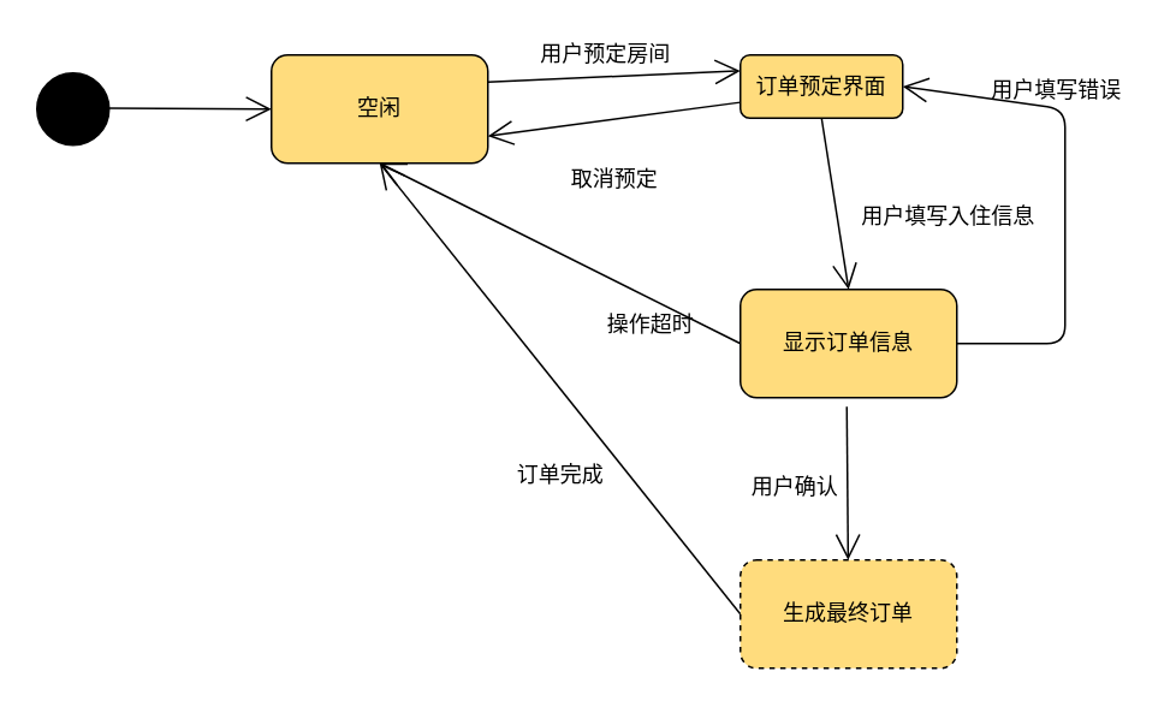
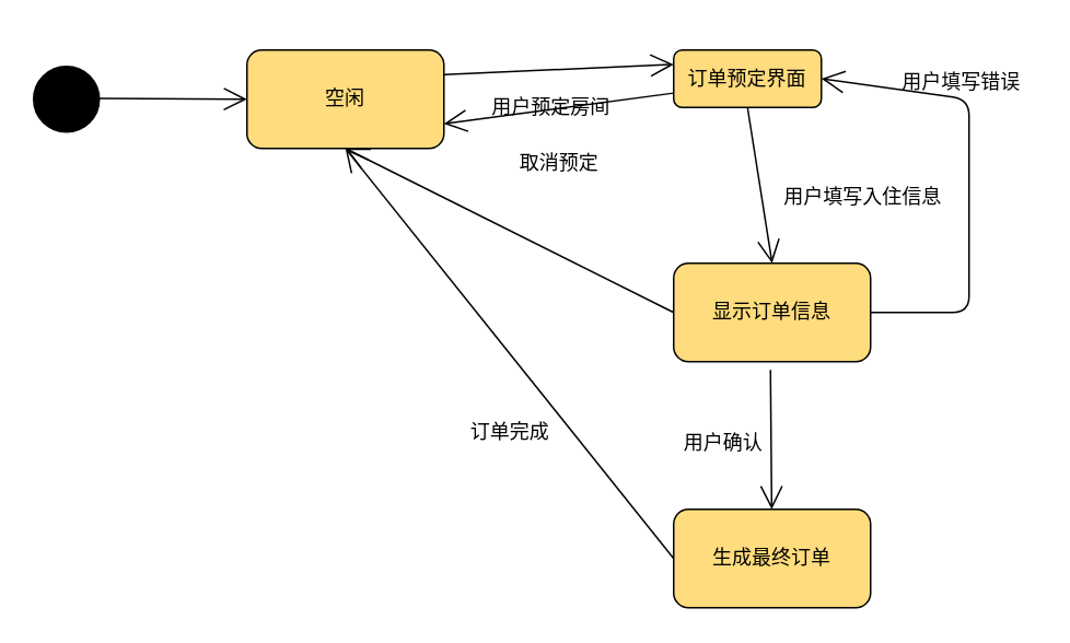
  <mxCell id="0" />
  <mxCell id="1" parent="0" />
  <mxCell id="2" value="" style="ellipse;whiteSpace=wrap;html=1;aspect=fixed;fillColor=#000000;" parent="1" vertex="1"><mxGeometry x="20" y="40" width="40" height="40" as="geometry" /></mxCell>
  <mxCell id="3" value="空闲" style="rounded=1;whiteSpace=wrap;html=1;fillColor=#FFDC7D;" parent="1" vertex="1"><mxGeometry x="150" y="30" width="120" height="60" as="geometry" /></mxCell>
  <mxCell id="4" value="订单预定界面" style="rounded=1;whiteSpace=wrap;html=1;fillColor=#FFDC7D;" parent="1" vertex="1"><mxGeometry x="410" y="30" width="90" height="35" as="geometry" /></mxCell>
  <mxCell id="5" value="显示订单信息" style="rounded=1;whiteSpace=wrap;html=1;fillColor=#FFDC7D;" parent="1" vertex="1"><mxGeometry x="410" y="160" width="120" height="60" as="geometry" /></mxCell>
  <mxCell id="6" value="" style="endArrow=open;endFill=1;endSize=12;html=1;exitX=1;exitY=0.25;exitDx=0;exitDy=0;entryX=0;entryY=0.25;entryDx=0;entryDy=0;" parent="1" source="3" target="4" edge="1"><mxGeometry width="160" relative="1" as="geometry"><mxPoint x="280" y="49.5" as="sourcePoint" /><mxPoint x="350" y="50" as="targetPoint" /></mxGeometry></mxCell>
- <mxCell id="7" value="用户预定房间" style="text;html=1;align=center;verticalAlign=middle;resizable=0;points=[];autosize=1;" parent="1" vertex="1"><mxGeometry x="290" y="20" width="90" height="20" as="geometry" /></mxCell>
+ <mxCell id="7" value="用户预定房间" style="text;html=1;align=center;verticalAlign=middle;resizable=0;points=[];autosize=1;" parent="1" vertex="1"><mxGeometry x="290" y="55" width="90" height="20" as="geometry" /></mxCell>
  <mxCell id="8" value="" style="endArrow=open;endFill=1;endSize=12;html=1;entryX=0.5;entryY=0;entryDx=0;entryDy=0;exitX=0.5;exitY=1;exitDx=0;exitDy=0;" parent="1" source="4" target="5" edge="1"><mxGeometry width="160" relative="1" as="geometry"><mxPoint x="240" y="110" as="sourcePoint" /><mxPoint x="400" y="110" as="targetPoint" /></mxGeometry></mxCell>
  <mxCell id="9" value="" style="endArrow=open;endFill=1;endSize=12;html=1;" parent="1" target="15" edge="1"><mxGeometry width="160" relative="1" as="geometry"><mxPoint x="469" y="225" as="sourcePoint" /><mxPoint x="410" y="70" as="targetPoint" /></mxGeometry></mxCell>
  <mxCell id="10" value="用户填写入住信息" style="text;html=1;align=center;verticalAlign=middle;resizable=0;points=[];autosize=1;" parent="1" vertex="1"><mxGeometry x="470" y="110" width="110" height="20" as="geometry" /></mxCell>
  <mxCell id="11" value="用户确认" style="text;html=1;align=center;verticalAlign=middle;resizable=0;points=[];autosize=1;" parent="1" vertex="1"><mxGeometry x="410" y="260" width="60" height="20" as="geometry" /></mxCell>
  <mxCell id="12" value="" style="endArrow=open;endFill=1;endSize=12;html=1;entryX=1;entryY=0.75;entryDx=0;entryDy=0;exitX=0;exitY=0.75;exitDx=0;exitDy=0;" parent="1" source="4" target="3" edge="1"><mxGeometry width="160" relative="1" as="geometry"><mxPoint x="250" y="70" as="sourcePoint" /><mxPoint x="410" y="70" as="targetPoint" /></mxGeometry></mxCell>
  <mxCell id="13" value="取消预定" style="text;html=1;align=center;verticalAlign=middle;resizable=0;points=[];autosize=1;" parent="1" vertex="1"><mxGeometry x="310" y="89" width="60" height="20" as="geometry" /></mxCell>
  <mxCell id="14" value="" style="endArrow=open;endFill=1;endSize=12;html=1;" parent="1" edge="1"><mxGeometry width="160" relative="1" as="geometry"><mxPoint x="60" y="59.5" as="sourcePoint" /><mxPoint x="150" y="60" as="targetPoint" /></mxGeometry></mxCell>
- <mxCell id="15" value="生成最终订单" style="rounded=1;whiteSpace=wrap;html=1;fillColor=#FFDC7D;dashed=1;" parent="1" vertex="1"><mxGeometry x="410" y="310" width="120" height="60" as="geometry" /></mxCell>
+ <mxCell id="15" value="生成最终订单" style="rounded=1;whiteSpace=wrap;html=1;fillColor=#FFDC7D;" parent="1" vertex="1"><mxGeometry x="410" y="310" width="120" height="60" as="geometry" /></mxCell>
  <mxCell id="16" value="" style="endArrow=open;endFill=1;endSize=12;html=1;exitX=0;exitY=0.5;exitDx=0;exitDy=0;entryX=0.5;entryY=1;entryDx=0;entryDy=0;" parent="1" source="15" target="3" edge="1"><mxGeometry width="160" relative="1" as="geometry"><mxPoint x="479" y="235" as="sourcePoint" /><mxPoint x="479.739" y="320" as="targetPoint" /></mxGeometry></mxCell>
  <mxCell id="17" value="" style="endArrow=open;endFill=1;endSize=12;html=1;exitX=0;exitY=0.5;exitDx=0;exitDy=0;" parent="1" source="5" edge="1"><mxGeometry width="160" relative="1" as="geometry"><mxPoint x="489" y="245" as="sourcePoint" /><mxPoint x="210" y="90" as="targetPoint" /></mxGeometry></mxCell>
- <mxCell id="18" value="操作超时" style="text;html=1;align=center;verticalAlign=middle;resizable=0;points=[];autosize=1;" parent="1" vertex="1"><mxGeometry x="330" y="170" width="60" height="20" as="geometry" /></mxCell>
  <mxCell id="19" value="订单完成" style="text;html=1;align=center;verticalAlign=middle;resizable=0;points=[];autosize=1;" parent="1" vertex="1"><mxGeometry x="280" y="253" width="60" height="20" as="geometry" /></mxCell>
  <mxCell id="20" value="" style="endArrow=open;endFill=1;endSize=12;html=1;exitX=1;exitY=0.5;exitDx=0;exitDy=0;entryX=1;entryY=0.5;entryDx=0;entryDy=0;" parent="1" source="5" target="4" edge="1"><mxGeometry width="160" relative="1" as="geometry"><mxPoint x="479" y="235" as="sourcePoint" /><mxPoint x="600" y="110" as="targetPoint" /><Array as="points"><mxPoint x="590" y="190" /><mxPoint x="590" y="60" /></Array></mxGeometry></mxCell>
  <mxCell id="21" value="用户填写错误" style="text;html=1;align=center;verticalAlign=middle;resizable=0;points=[];autosize=1;" parent="1" vertex="1"><mxGeometry x="540" y="40" width="90" height="20" as="geometry" /></mxCell>
